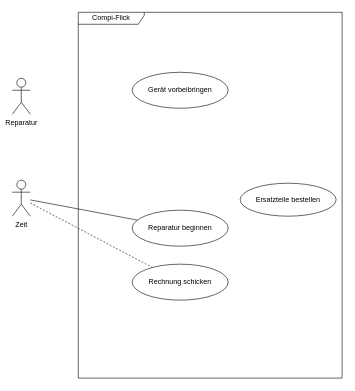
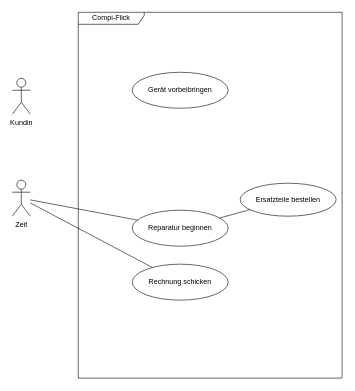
  <mxCell id="0" />
  <mxCell id="1" parent="0" />
  <mxCell id="2" value="Compi-Flick" style="shape=umlFrame;whiteSpace=wrap;html=1;width=110;height=20;" parent="1" vertex="1"><mxGeometry x="130" y="20" width="440" height="610" as="geometry" /></mxCell>
  <mxCell id="3" value="Gerät vorbeibringen" style="ellipse;whiteSpace=wrap;html=1;" parent="1" vertex="1"><mxGeometry x="220" y="120" width="160" height="60" as="geometry" /></mxCell>
- <mxCell id="4" value="Reparatur" style="shape=umlActor;verticalLabelPosition=bottom;verticalAlign=top;html=1;outlineConnect=0;" parent="1" vertex="1"><mxGeometry x="20" y="130" width="30" height="60" as="geometry" /></mxCell>
+ <mxCell id="4" value="Kundin" style="shape=umlActor;verticalLabelPosition=bottom;verticalAlign=top;html=1;outlineConnect=0;" parent="1" vertex="1"><mxGeometry x="20" y="130" width="30" height="60" as="geometry" /></mxCell>
  <mxCell id="5" style="edgeStyle=none;rounded=0;orthogonalLoop=1;jettySize=auto;html=1;endArrow=none;endFill=0;" parent="1" source="7" target="9" edge="1"><mxGeometry relative="1" as="geometry" /></mxCell>
- <mxCell id="6" style="edgeStyle=none;rounded=0;orthogonalLoop=1;jettySize=auto;html=1;endArrow=none;endFill=0;dashed=1;" parent="1" source="7" target="11" edge="1"><mxGeometry relative="1" as="geometry" /></mxCell>
+ <mxCell id="6" style="edgeStyle=none;rounded=0;orthogonalLoop=1;jettySize=auto;html=1;endArrow=none;endFill=0;" parent="1" source="7" target="11" edge="1"><mxGeometry relative="1" as="geometry" /></mxCell>
  <mxCell id="7" value="Zeit" style="shape=umlActor;verticalLabelPosition=bottom;verticalAlign=top;html=1;outlineConnect=0;" parent="1" vertex="1"><mxGeometry x="20" y="300" width="30" height="60" as="geometry" /></mxCell>
+ <mxCell id="8" style="edgeStyle=none;rounded=0;orthogonalLoop=1;jettySize=auto;html=1;endArrow=none;endFill=0;" parent="1" source="9" target="10" edge="1"><mxGeometry relative="1" as="geometry" /></mxCell>
  <mxCell id="9" value="Reparatur beginnen" style="ellipse;whiteSpace=wrap;html=1;" parent="1" vertex="1"><mxGeometry x="220" y="350" width="160" height="60" as="geometry" /></mxCell>
  <mxCell id="10" value="Ersatzteile bestellen" style="ellipse;whiteSpace=wrap;html=1;" parent="1" vertex="1"><mxGeometry x="400" y="305" width="160" height="55" as="geometry" /></mxCell>
  <mxCell id="11" value="Rechnung schicken" style="ellipse;whiteSpace=wrap;html=1;" parent="1" vertex="1"><mxGeometry x="220" y="440" width="160" height="60" as="geometry" /></mxCell>
